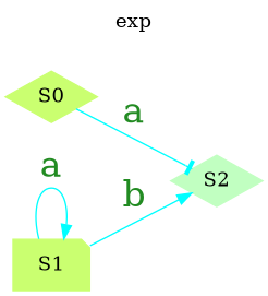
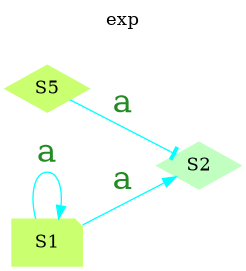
  digraph {
    bgcolor=white
    forcelabels=true
    label=exp
    labelloc=t
    nodesep=0.5
    rankdir=LR
    splines=true
    node [color=darkolivegreen1 shape=diamond style=filled]
    edge [arrowhead=normal color=cyan fontcolor=forestgreen fontsize=25]
    S2 [color=darkseagreen1]
-   S0
+   S0 [label=S5]
    S1 [shape=note]
    S0 -> S2 [arrowhead=tee label=a]
-   S1 -> S2 [label=b]
+   S1 -> S2 [label=a]
    S1 -> S1 [label=a]
  }
